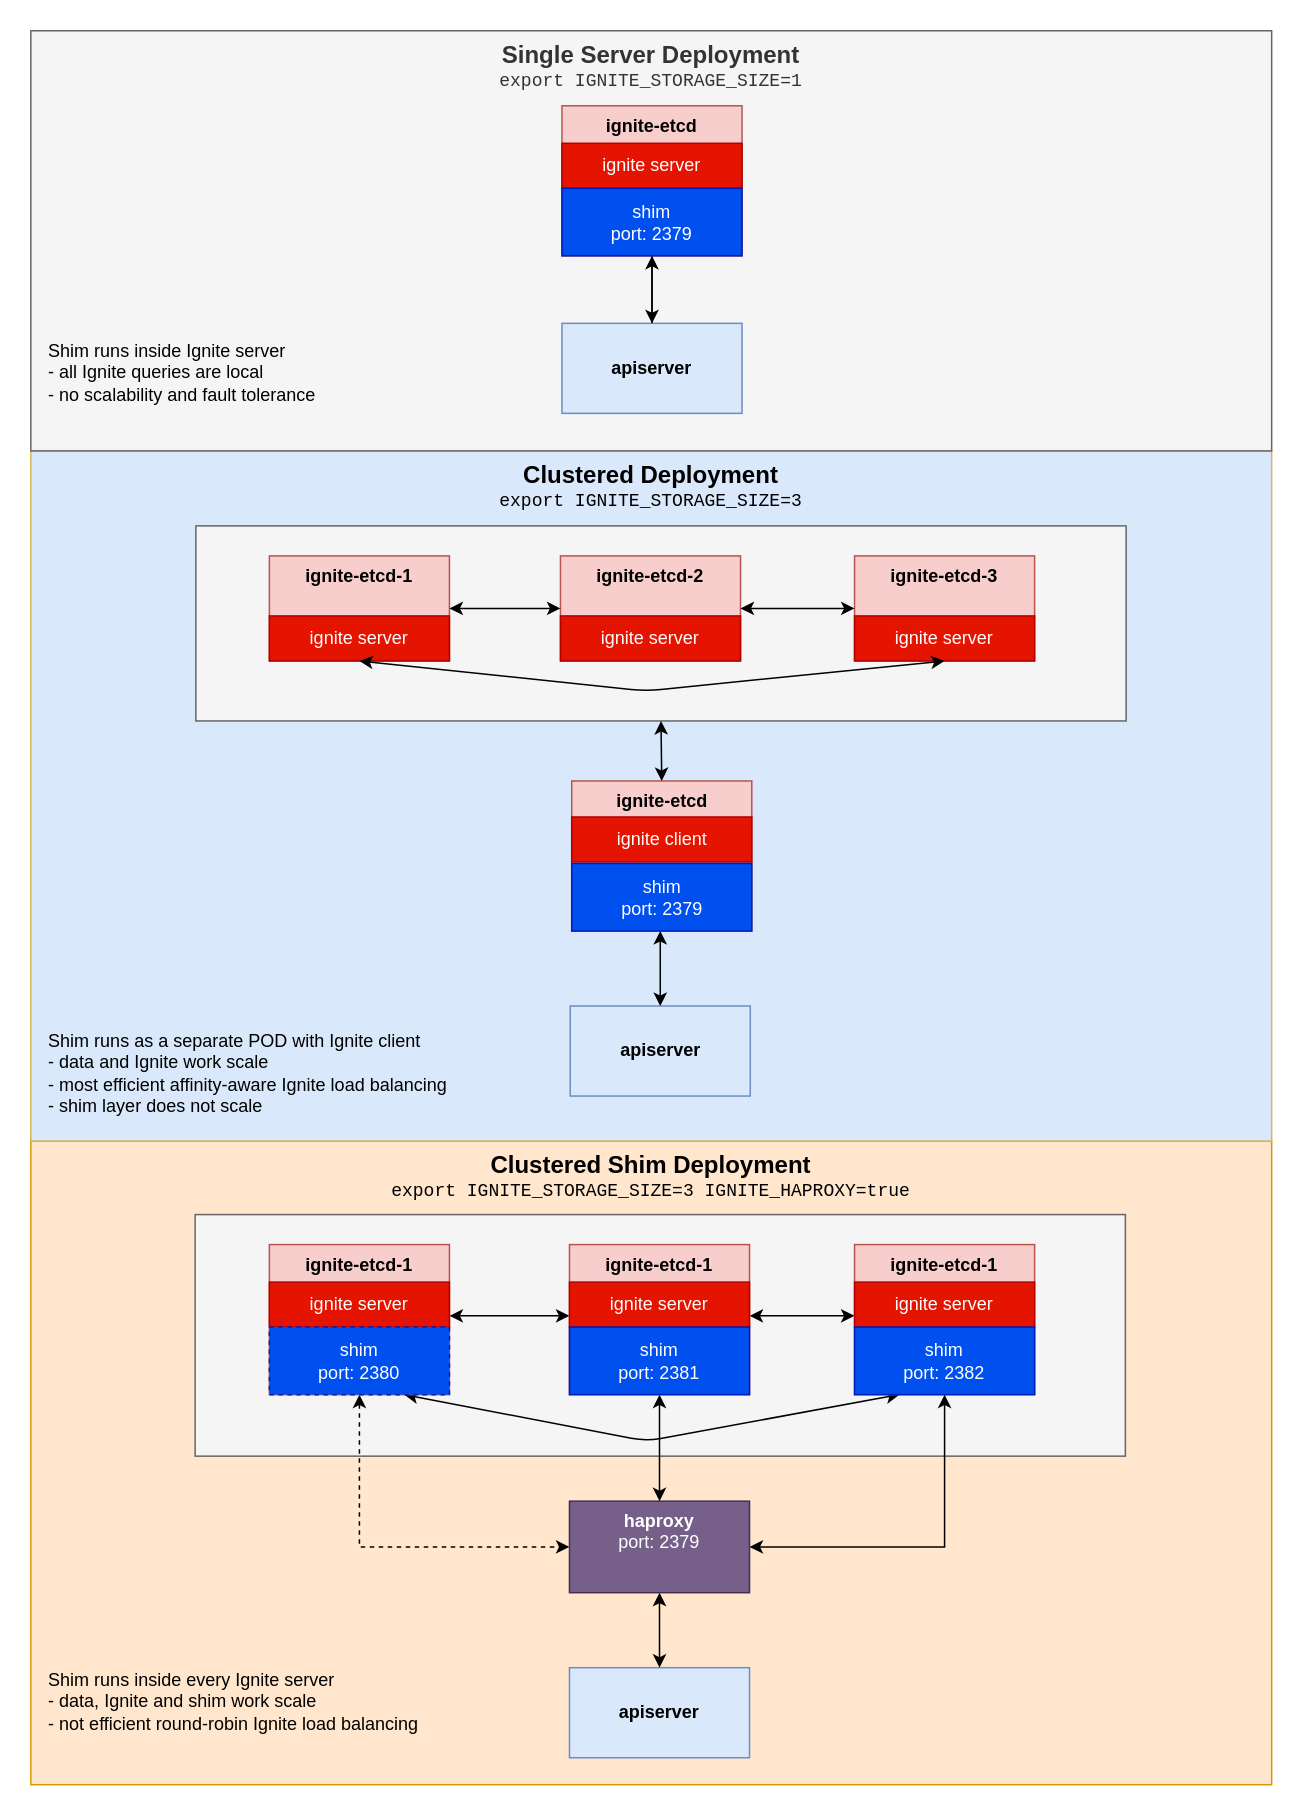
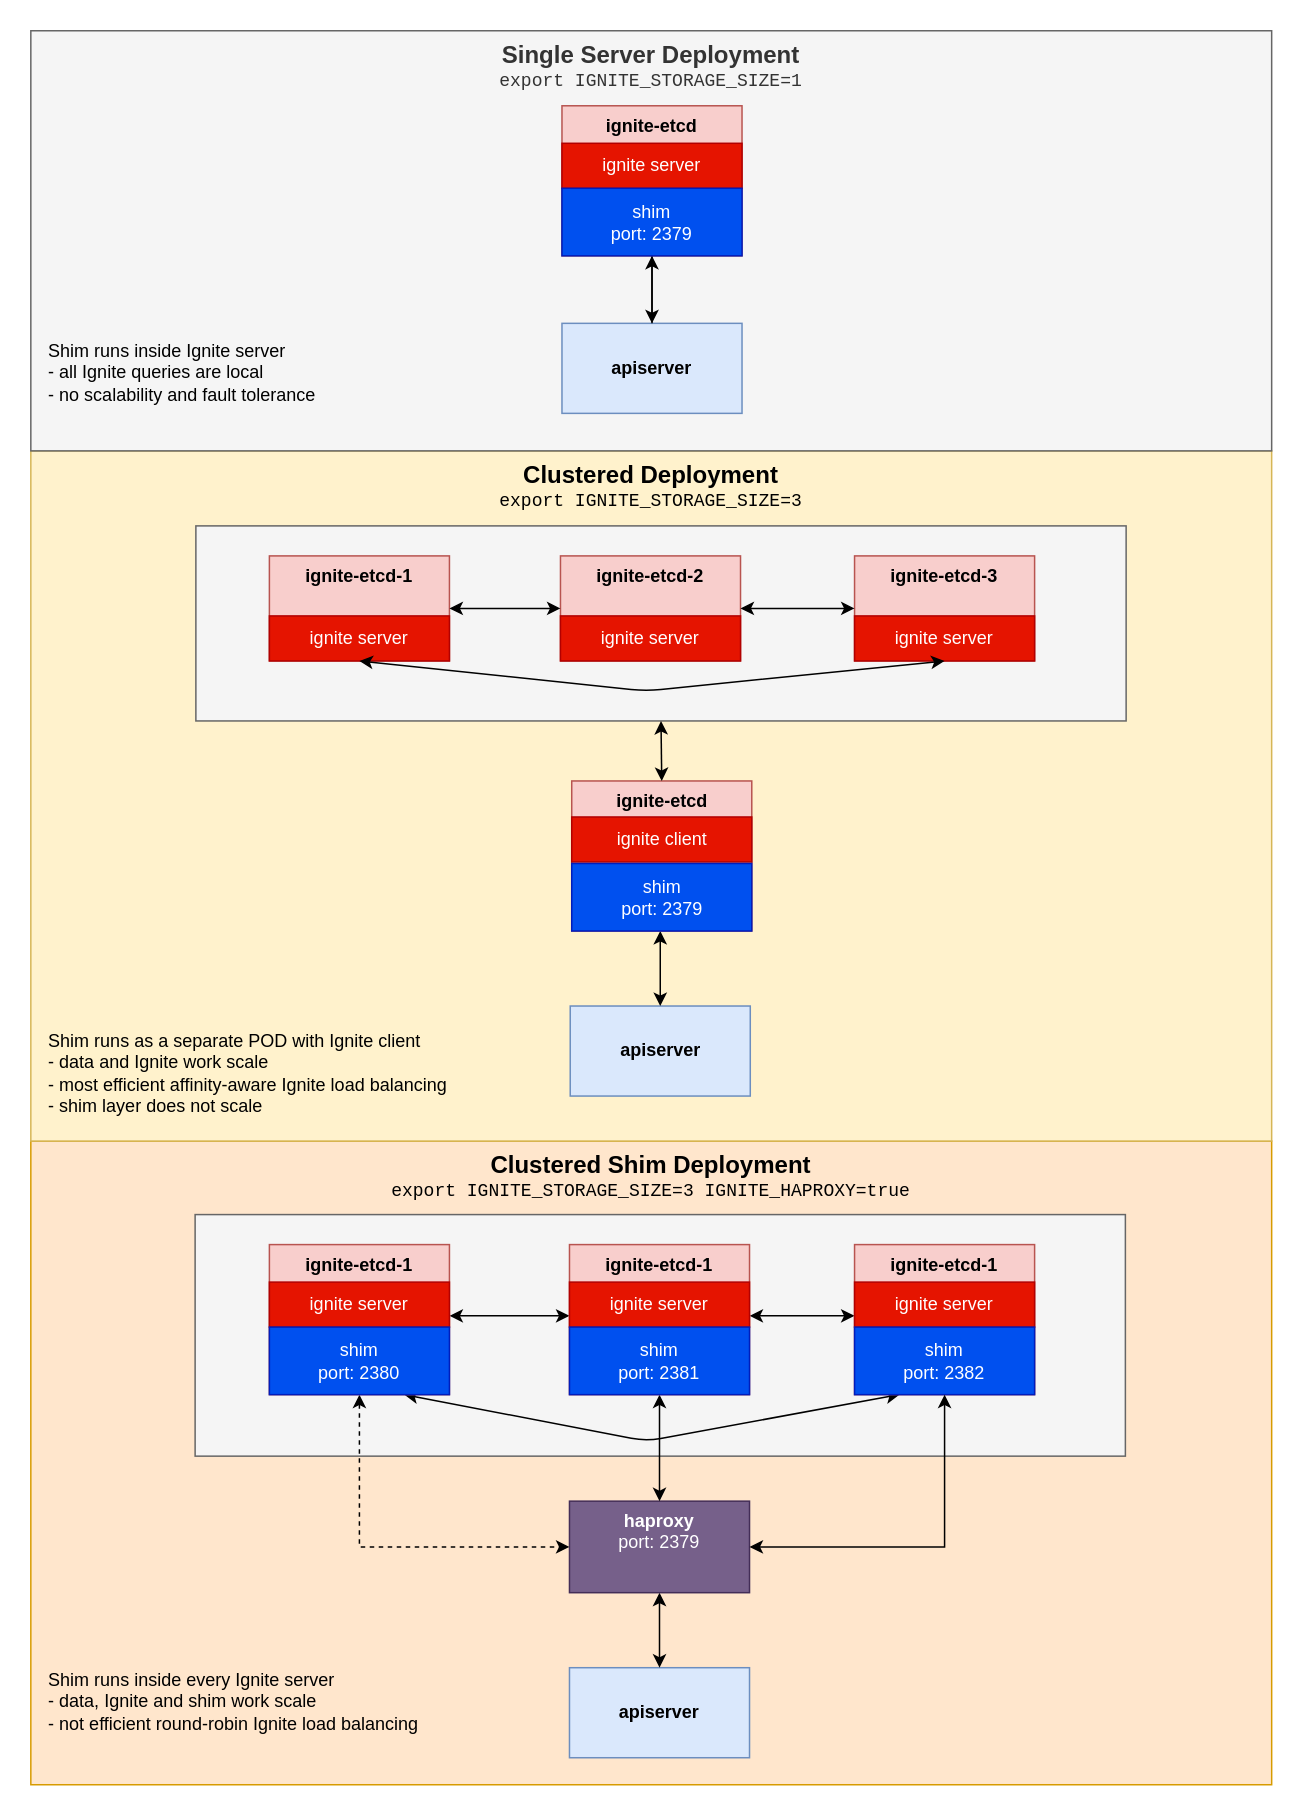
  <mxCell id="0" />
  <mxCell id="1" parent="0" />
  <mxCell id="2" value="&lt;font&gt;&lt;span style=&quot;font-weight: bold&quot;&gt;&lt;font style=&quot;font-size: 16px&quot;&gt;Clustered Shim Deployment&lt;/font&gt;&lt;/span&gt;&lt;font style=&quot;font-size: 12px&quot;&gt; &lt;br&gt;&lt;/font&gt;&lt;/font&gt;&lt;font style=&quot;font-size: 12px&quot; face=&quot;Courier New&quot;&gt;export IGNITE_STORAGE_SIZE=3 IGNITE_HAPROXY=true&lt;/font&gt;" style="rounded=0;whiteSpace=wrap;html=1;fillColor=#ffe6cc;verticalAlign=top;align=center;strokeColor=#d79b00;" vertex="1" parent="1"><mxGeometry y="760" width="827" height="429" as="geometry" x="20" /></mxCell>
- <mxCell id="3" value="&lt;font&gt;&lt;span style=&quot;font-weight: bold&quot;&gt;&lt;font style=&quot;font-size: 16px&quot;&gt;Clustered Deployment&lt;/font&gt;&lt;/span&gt;&lt;font style=&quot;font-size: 12px&quot;&gt; &lt;br&gt;&lt;/font&gt;&lt;/font&gt;&lt;font style=&quot;font-size: 12px&quot; face=&quot;Courier New&quot;&gt;export IGNITE_STORAGE_SIZE=3&lt;/font&gt;" style="rounded=0;whiteSpace=wrap;html=1;fillColor=#dae8fc;verticalAlign=top;align=center;strokeColor=#d6b656;" vertex="1" parent="1"><mxGeometry y="300" width="827" height="460" as="geometry" x="20" /></mxCell>
+ <mxCell id="3" value="&lt;font&gt;&lt;span style=&quot;font-weight: bold&quot;&gt;&lt;font style=&quot;font-size: 16px&quot;&gt;Clustered Deployment&lt;/font&gt;&lt;/span&gt;&lt;font style=&quot;font-size: 12px&quot;&gt; &lt;br&gt;&lt;/font&gt;&lt;/font&gt;&lt;font style=&quot;font-size: 12px&quot; face=&quot;Courier New&quot;&gt;export IGNITE_STORAGE_SIZE=3&lt;/font&gt;" style="rounded=0;whiteSpace=wrap;html=1;fillColor=#fff2cc;verticalAlign=top;align=center;strokeColor=#d6b656;" vertex="1" parent="1"><mxGeometry y="300" width="827" height="460" as="geometry" x="20" /></mxCell>
  <mxCell id="4" value="" style="rounded=0;whiteSpace=wrap;html=1;fillColor=#f5f5f5;align=left;strokeColor=#666666;fontColor=#333333;verticalAlign=bottom;" vertex="1" parent="1"><mxGeometry x="130" y="350" width="620" height="130" as="geometry" /></mxCell>
  <mxCell id="5" value="&lt;font&gt;&lt;span style=&quot;font-weight: bold&quot;&gt;&lt;font style=&quot;font-size: 16px&quot;&gt;Single Server Deployment&lt;/font&gt;&lt;/span&gt;&lt;font style=&quot;font-size: 12px&quot;&gt; &lt;br&gt;&lt;/font&gt;&lt;/font&gt;&lt;font style=&quot;font-size: 12px&quot; face=&quot;Courier New&quot;&gt;export IGNITE_STORAGE_SIZE=1&lt;/font&gt;" style="rounded=0;whiteSpace=wrap;html=1;fillColor=#f5f5f5;verticalAlign=top;align=center;strokeColor=#666666;fontColor=#333333;" vertex="1" parent="1"><mxGeometry width="827" height="280" as="geometry" x="20" y="20" /></mxCell>
  <mxCell id="6" value="" style="edgeStyle=orthogonalEdgeStyle;rounded=0;orthogonalLoop=1;jettySize=auto;html=1;" edge="1" parent="1" source="7" target="8"><mxGeometry relative="1" as="geometry" /></mxCell>
  <mxCell id="7" value="&lt;b&gt;ignite-etcd&lt;/b&gt;" style="rounded=0;whiteSpace=wrap;html=1;fillColor=#f8cecc;strokeColor=#b85450;verticalAlign=top;" vertex="1" parent="1"><mxGeometry x="374" y="70" width="120" height="100" as="geometry" /></mxCell>
  <mxCell id="8" value="&lt;b&gt;apiserver&lt;/b&gt;" style="rounded=0;whiteSpace=wrap;html=1;fillColor=#dae8fc;strokeColor=#6c8ebf;" vertex="1" parent="1"><mxGeometry x="374" y="215" width="120" height="60" as="geometry" /></mxCell>
  <mxCell id="9" value="" style="endArrow=classic;html=1;endFill=1;" edge="1" parent="1" source="8"><mxGeometry width="50" height="50" relative="1" as="geometry"><mxPoint x="434" y="194.289" as="sourcePoint" /><mxPoint x="434" y="170" as="targetPoint" /></mxGeometry></mxCell>
  <mxCell id="10" value="ignite server" style="rounded=0;whiteSpace=wrap;html=1;fillColor=#e51400;align=center;strokeColor=#B20000;fontColor=#ffffff;" vertex="1" parent="1"><mxGeometry x="374" y="95" width="120" height="30" as="geometry" /></mxCell>
  <mxCell id="11" value="shim&lt;br&gt;port: 2379" style="rounded=0;whiteSpace=wrap;html=1;fillColor=#0050ef;align=center;strokeColor=#001DBC;fontColor=#ffffff;" vertex="1" parent="1"><mxGeometry x="374" y="125" width="120" height="45" as="geometry" /></mxCell>
  <mxCell id="12" value="&lt;b&gt;ignite-etcd-1&lt;/b&gt;&lt;br&gt;" style="rounded=0;whiteSpace=wrap;html=1;fillColor=#f8cecc;strokeColor=#b85450;verticalAlign=top;" vertex="1" parent="1"><mxGeometry x="179" y="370" width="120" height="70" as="geometry" /></mxCell>
  <mxCell id="13" value="&lt;b&gt;apiserver&lt;/b&gt;" style="rounded=0;whiteSpace=wrap;html=1;fillColor=#dae8fc;strokeColor=#6c8ebf;" vertex="1" parent="1"><mxGeometry x="379.5" y="670" width="120" height="60" as="geometry" /></mxCell>
  <mxCell id="14" value="" style="endArrow=classic;html=1;endFill=1;startArrow=classic;startFill=1;entryX=0.5;entryY=1;entryDx=0;entryDy=0;" edge="1" parent="1" source="13"><mxGeometry width="50" height="50" relative="1" as="geometry"><mxPoint x="439.5" y="544.289" as="sourcePoint" /><mxPoint x="439.5" y="620" as="targetPoint" /></mxGeometry></mxCell>
  <mxCell id="15" value="ignite server" style="rounded=0;whiteSpace=wrap;html=1;fillColor=#e51400;align=center;strokeColor=#B20000;fontColor=#ffffff;" vertex="1" parent="1"><mxGeometry x="179" y="410" width="120" height="30" as="geometry" /></mxCell>
  <mxCell id="16" value="&lt;b&gt;ignite-etcd-2&lt;/b&gt;" style="rounded=0;whiteSpace=wrap;html=1;fillColor=#f8cecc;strokeColor=#b85450;verticalAlign=top;" vertex="1" parent="1"><mxGeometry x="373" y="370" width="120" height="70" as="geometry" /></mxCell>
  <mxCell id="17" value="ignite server" style="rounded=0;whiteSpace=wrap;html=1;fillColor=#e51400;align=center;strokeColor=#B20000;fontColor=#ffffff;" vertex="1" parent="1"><mxGeometry x="373" y="410" width="120" height="30" as="geometry" /></mxCell>
  <mxCell id="18" value="&lt;b&gt;ignite-etcd-3&lt;/b&gt;" style="rounded=0;whiteSpace=wrap;html=1;fillColor=#f8cecc;strokeColor=#b85450;verticalAlign=top;" vertex="1" parent="1"><mxGeometry x="569" y="370" width="120" height="70" as="geometry" /></mxCell>
  <mxCell id="19" value="ignite server" style="rounded=0;whiteSpace=wrap;html=1;fillColor=#e51400;align=center;strokeColor=#B20000;fontColor=#ffffff;" vertex="1" parent="1"><mxGeometry x="569" y="410" width="120" height="30" as="geometry" /></mxCell>
  <mxCell id="20" value="" style="endArrow=classic;html=1;entryX=0.5;entryY=1;entryDx=0;entryDy=0;exitX=0.5;exitY=1;exitDx=0;exitDy=0;startArrow=classic;startFill=1;endFill=1;" edge="1" parent="1" source="19" target="15"><mxGeometry width="50" height="50" relative="1" as="geometry"><mxPoint x="740" y="660" as="sourcePoint" /><mxPoint x="790" y="610" as="targetPoint" /><Array as="points"><mxPoint x="430" y="460" /></Array></mxGeometry></mxCell>
  <mxCell id="21" value="" style="endArrow=classic;html=1;exitX=0;exitY=0.5;exitDx=0;exitDy=0;startArrow=classic;startFill=1;endFill=1;" edge="1" parent="1" source="18"><mxGeometry width="50" height="50" relative="1" as="geometry"><mxPoint x="740" y="660" as="sourcePoint" /><mxPoint x="493" y="405" as="targetPoint" /></mxGeometry></mxCell>
  <mxCell id="22" value="" style="endArrow=classic;html=1;entryX=1;entryY=0.5;entryDx=0;entryDy=0;exitX=0;exitY=0.5;exitDx=0;exitDy=0;startArrow=classic;startFill=1;endFill=1;" edge="1" parent="1" source="16" target="12"><mxGeometry width="50" height="50" relative="1" as="geometry"><mxPoint x="579" y="420" as="sourcePoint" /><mxPoint x="503" y="420" as="targetPoint" /></mxGeometry></mxCell>
  <mxCell id="23" value="&lt;b&gt;ignite-etcd&lt;/b&gt;" style="rounded=0;whiteSpace=wrap;html=1;fillColor=#f8cecc;strokeColor=#b85450;verticalAlign=top;" vertex="1" parent="1"><mxGeometry x="380.5" y="520" width="120" height="100" as="geometry" /></mxCell>
  <mxCell id="24" value="ignite client" style="rounded=0;whiteSpace=wrap;html=1;fillColor=#e51400;align=center;strokeColor=#B20000;fontColor=#ffffff;" vertex="1" parent="1"><mxGeometry x="380.5" y="544" width="120" height="30" as="geometry" /></mxCell>
  <mxCell id="25" value="" style="endArrow=classic;html=1;endFill=1;startArrow=classic;startFill=1;entryX=0.5;entryY=1;entryDx=0;entryDy=0;exitX=0.5;exitY=0;exitDx=0;exitDy=0;" edge="1" parent="1" source="23" target="4"><mxGeometry width="50" height="50" relative="1" as="geometry"><mxPoint x="443" y="680" as="sourcePoint" /><mxPoint x="443" y="630" as="targetPoint" /></mxGeometry></mxCell>
  <mxCell id="26" value="" style="rounded=0;whiteSpace=wrap;html=1;fillColor=#f5f5f5;align=left;strokeColor=#666666;fontColor=#333333;verticalAlign=bottom;" vertex="1" parent="1"><mxGeometry x="129.5" y="809" width="620" height="161" as="geometry" /></mxCell>
  <mxCell id="27" value="&lt;b&gt;apiserver&lt;/b&gt;" style="rounded=0;whiteSpace=wrap;html=1;fillColor=#dae8fc;strokeColor=#6c8ebf;" vertex="1" parent="1"><mxGeometry x="379" y="1111" width="120" height="60" as="geometry" /></mxCell>
  <mxCell id="28" value="" style="endArrow=classic;html=1;endFill=1;startArrow=classic;startFill=1;entryX=0.5;entryY=1;entryDx=0;entryDy=0;" edge="1" parent="1" source="27"><mxGeometry width="50" height="50" relative="1" as="geometry"><mxPoint x="439" y="985.289" as="sourcePoint" /><mxPoint x="439" y="1061" as="targetPoint" /></mxGeometry></mxCell>
  <mxCell id="29" value="" style="endArrow=classic;html=1;entryX=0.75;entryY=1;entryDx=0;entryDy=0;exitX=0.25;exitY=1;exitDx=0;exitDy=0;startArrow=classic;startFill=1;endFill=1;" edge="1" parent="1" source="44" target="38"><mxGeometry width="50" height="50" relative="1" as="geometry"><mxPoint x="628.5" y="899" as="sourcePoint" /><mxPoint x="238.5" y="899" as="targetPoint" /><Array as="points"><mxPoint x="430" y="960" /></Array></mxGeometry></mxCell>
  <mxCell id="30" value="" style="endArrow=classic;html=1;exitX=0;exitY=0.75;exitDx=0;exitDy=0;startArrow=classic;startFill=1;endFill=1;entryX=1;entryY=0.75;entryDx=0;entryDy=0;" edge="1" parent="1" source="43" target="40"><mxGeometry width="50" height="50" relative="1" as="geometry"><mxPoint x="568.5" y="864" as="sourcePoint" /><mxPoint x="492.5" y="864" as="targetPoint" /></mxGeometry></mxCell>
  <mxCell id="31" value="" style="endArrow=classic;html=1;entryX=1;entryY=0.75;entryDx=0;entryDy=0;exitX=0;exitY=0.75;exitDx=0;exitDy=0;startArrow=classic;startFill=1;endFill=1;" edge="1" parent="1" source="40" target="37"><mxGeometry width="50" height="50" relative="1" as="geometry"><mxPoint x="372.5" y="864" as="sourcePoint" /><mxPoint x="298.5" y="864" as="targetPoint" /></mxGeometry></mxCell>
  <mxCell id="32" value="&lt;b&gt;haproxy&lt;/b&gt;&lt;br&gt;port: 2379" style="rounded=0;whiteSpace=wrap;html=1;fillColor=#76608a;strokeColor=#432D57;verticalAlign=top;fontColor=#ffffff;" vertex="1" parent="1"><mxGeometry x="379" y="1000" width="120" height="61" as="geometry" /></mxCell>
  <mxCell id="33" value="" style="endArrow=classic;html=1;endFill=1;startArrow=classic;startFill=1;entryX=0.5;entryY=1;entryDx=0;entryDy=0;exitX=0.5;exitY=0;exitDx=0;exitDy=0;" edge="1" parent="1" source="32" target="41"><mxGeometry width="50" height="50" relative="1" as="geometry"><mxPoint x="442.5" y="1139" as="sourcePoint" /><mxPoint x="442.5" y="1089" as="targetPoint" /></mxGeometry></mxCell>
  <mxCell id="34" value="shim&lt;br&gt;port: 2379" style="rounded=0;whiteSpace=wrap;html=1;fillColor=#0050ef;align=center;strokeColor=#001DBC;fontColor=#ffffff;" vertex="1" parent="1"><mxGeometry x="380.5" y="575" width="120" height="45" as="geometry" /></mxCell>
  <mxCell id="35" value="" style="edgeStyle=orthogonalEdgeStyle;rounded=0;orthogonalLoop=1;jettySize=auto;html=1;entryX=0;entryY=0.5;entryDx=0;entryDy=0;exitX=0.5;exitY=1;exitDx=0;exitDy=0;startArrow=classic;startFill=1;dashed=1;" edge="1" parent="1" source="38" target="32"><mxGeometry relative="1" as="geometry"><mxPoint x="239" y="974" as="targetPoint" /></mxGeometry></mxCell>
  <mxCell id="36" value="&lt;b&gt;ignite-etcd-1&lt;/b&gt;" style="rounded=0;whiteSpace=wrap;html=1;fillColor=#f8cecc;strokeColor=#b85450;verticalAlign=top;" vertex="1" parent="1"><mxGeometry x="179" y="829" width="120" height="100" as="geometry" /></mxCell>
  <mxCell id="37" value="ignite server" style="rounded=0;whiteSpace=wrap;html=1;fillColor=#e51400;align=center;strokeColor=#B20000;fontColor=#ffffff;" vertex="1" parent="1"><mxGeometry x="179" y="854" width="120" height="30" as="geometry" /></mxCell>
- <mxCell id="38" value="shim&lt;br&gt;port: 2380" style="rounded=0;whiteSpace=wrap;html=1;fillColor=#0050ef;align=center;strokeColor=#001DBC;fontColor=#ffffff;dashed=1;" vertex="1" parent="1"><mxGeometry x="179" y="884" width="120" height="45" as="geometry" /></mxCell>
+ <mxCell id="38" value="shim&lt;br&gt;port: 2380" style="rounded=0;whiteSpace=wrap;html=1;fillColor=#0050ef;align=center;strokeColor=#001DBC;fontColor=#ffffff;" vertex="1" parent="1"><mxGeometry x="179" y="884" width="120" height="45" as="geometry" /></mxCell>
  <mxCell id="39" value="&lt;b&gt;ignite-etcd-1&lt;/b&gt;" style="rounded=0;whiteSpace=wrap;html=1;fillColor=#f8cecc;strokeColor=#b85450;verticalAlign=top;" vertex="1" parent="1"><mxGeometry x="379" y="829" width="120" height="100" as="geometry" /></mxCell>
  <mxCell id="40" value="ignite server" style="rounded=0;whiteSpace=wrap;html=1;fillColor=#e51400;align=center;strokeColor=#B20000;fontColor=#ffffff;" vertex="1" parent="1"><mxGeometry x="379" y="854" width="120" height="30" as="geometry" /></mxCell>
  <mxCell id="41" value="shim&lt;br&gt;port: 2381" style="rounded=0;whiteSpace=wrap;html=1;fillColor=#0050ef;align=center;strokeColor=#001DBC;fontColor=#ffffff;" vertex="1" parent="1"><mxGeometry x="379" y="884" width="120" height="45" as="geometry" /></mxCell>
  <mxCell id="42" value="&lt;b&gt;ignite-etcd-1&lt;/b&gt;" style="rounded=0;whiteSpace=wrap;html=1;fillColor=#f8cecc;strokeColor=#b85450;verticalAlign=top;" vertex="1" parent="1"><mxGeometry x="569" y="829" width="120" height="100" as="geometry" /></mxCell>
  <mxCell id="43" value="ignite server" style="rounded=0;whiteSpace=wrap;html=1;fillColor=#e51400;align=center;strokeColor=#B20000;fontColor=#ffffff;" vertex="1" parent="1"><mxGeometry x="569" y="854" width="120" height="30" as="geometry" /></mxCell>
  <mxCell id="44" value="shim&lt;br&gt;port: 2382" style="rounded=0;whiteSpace=wrap;html=1;fillColor=#0050ef;align=center;strokeColor=#001DBC;fontColor=#ffffff;" vertex="1" parent="1"><mxGeometry x="569" y="884" width="120" height="45" as="geometry" /></mxCell>
  <mxCell id="45" value="" style="edgeStyle=orthogonalEdgeStyle;rounded=0;orthogonalLoop=1;jettySize=auto;html=1;entryX=1;entryY=0.5;entryDx=0;entryDy=0;exitX=0.5;exitY=1;exitDx=0;exitDy=0;startArrow=classic;startFill=1;" edge="1" parent="1" source="44" target="32"><mxGeometry relative="1" as="geometry"><mxPoint x="390" y="1014" as="targetPoint" /><mxPoint x="249" y="939" as="sourcePoint" /></mxGeometry></mxCell>
  <mxCell id="46" value="Shim runs inside Ignite server&lt;br&gt;- all Ignite queries are local&lt;br&gt;- no scalability and fault tolerance" style="text;html=1;strokeColor=none;fillColor=none;align=left;verticalAlign=top;whiteSpace=wrap;rounded=0;horizontal=1;" vertex="1" parent="1"><mxGeometry x="30" y="220" width="190" height="70" as="geometry" /></mxCell>
  <mxCell id="47" value="Shim runs as a separate POD with Ignite client&lt;br&gt;- data and Ignite work scale&lt;br&gt;- most efficient affinity-aware Ignite load balancing&lt;br&gt;- shim layer does not scale" style="text;html=1;strokeColor=none;fillColor=none;align=left;verticalAlign=top;whiteSpace=wrap;rounded=0;horizontal=1;" vertex="1" parent="1"><mxGeometry x="30" y="680" width="280" height="70" as="geometry" /></mxCell>
  <mxCell id="48" value="Shim runs inside every Ignite server&lt;br&gt;- data, Ignite and shim work scale&lt;br&gt;- not efficient round-robin Ignite load balancing" style="text;html=1;strokeColor=none;fillColor=none;align=left;verticalAlign=top;whiteSpace=wrap;rounded=0;horizontal=1;" vertex="1" parent="1"><mxGeometry x="30" y="1106" width="260" height="70" as="geometry" /></mxCell>
